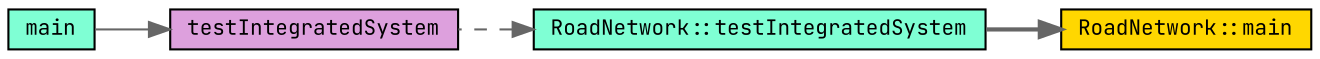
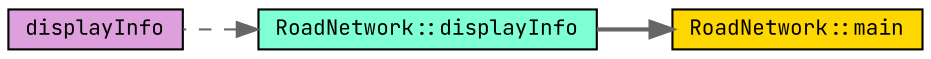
  digraph {
    fontname="JetBrains Mono"
    rankdir=RL
    node [color=black fillcolor=aquamarine fontname="JetBrains Mono" fontsize=10 shape=record style=filled]
    edge [color=gray40 dir=back fontname="JetBrains Mono" fontsize=10 labelfontname=Helvetica labelfontsize=10]
    n1 [fillcolor=gold fontcolor=black height=0.2 label="RoadNetwork::main" width=0.4]
-   n2 [height=0.2 label="RoadNetwork::testIntegratedSystem" width=0.4]
-   n3 [fillcolor=plum height=0.2 label=testIntegratedSystem width=0.4]
-   n4 [height=0.2 label=main width=0.4]
+   n2 [height=0.2 label="RoadNetwork::displayInfo" width=0.4]
+   n3 [fillcolor=plum height=0.2 label=displayInfo width=0.4]
    n1 -> n2 [style=bold]
    n2 -> n3 [style=dashed]
-   n3 -> n4 [style=solid]
  }
